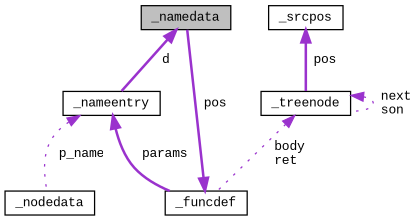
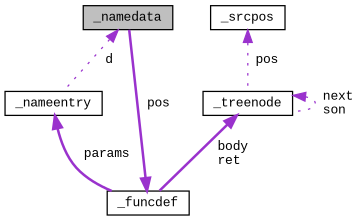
  digraph {
    fontname="Liberation Mono"
    node [color=black fillcolor=white fontname="Liberation Mono" fontsize=10 shape=record style=filled]
    edge [color=darkorchid3 dir=back fontname="Liberation Mono" fontsize=10 labelfontname="LiberationSans-Regular.ttf" labelfontsize=10 style=dotted]
    n1 [fillcolor=grey75 fontcolor=black height=0.2 label=_namedata width=0.4]
    n2 [height=0.2 label=_nameentry width=0.4]
    n3 [height=0.2 label=_funcdef width=0.4]
-   n4 [height=0.2 label=_nodedata width=0.4]
    n5 [height=0.2 label=_treenode width=0.4]
    n6 [height=0.2 label=_srcpos width=0.4]
-   n1 -> n2 [label=" d" style=bold]
+   n1 -> n2 [label=" d"]
    n2 -> n3 [label=" params" style=bold]
-   n2 -> n4 [label=" p_name"]
    n3 -> n1 [label=" pos" style=bold]
-   n5 -> n3 [label=" body\nret"]
+   n5 -> n3 [label=" body\nret" style=bold]
    n5 -> n5 [label=" next\nson"]
-   n6 -> n5 [label=" pos" style=bold]
+   n6 -> n5 [label=" pos"]
  }
